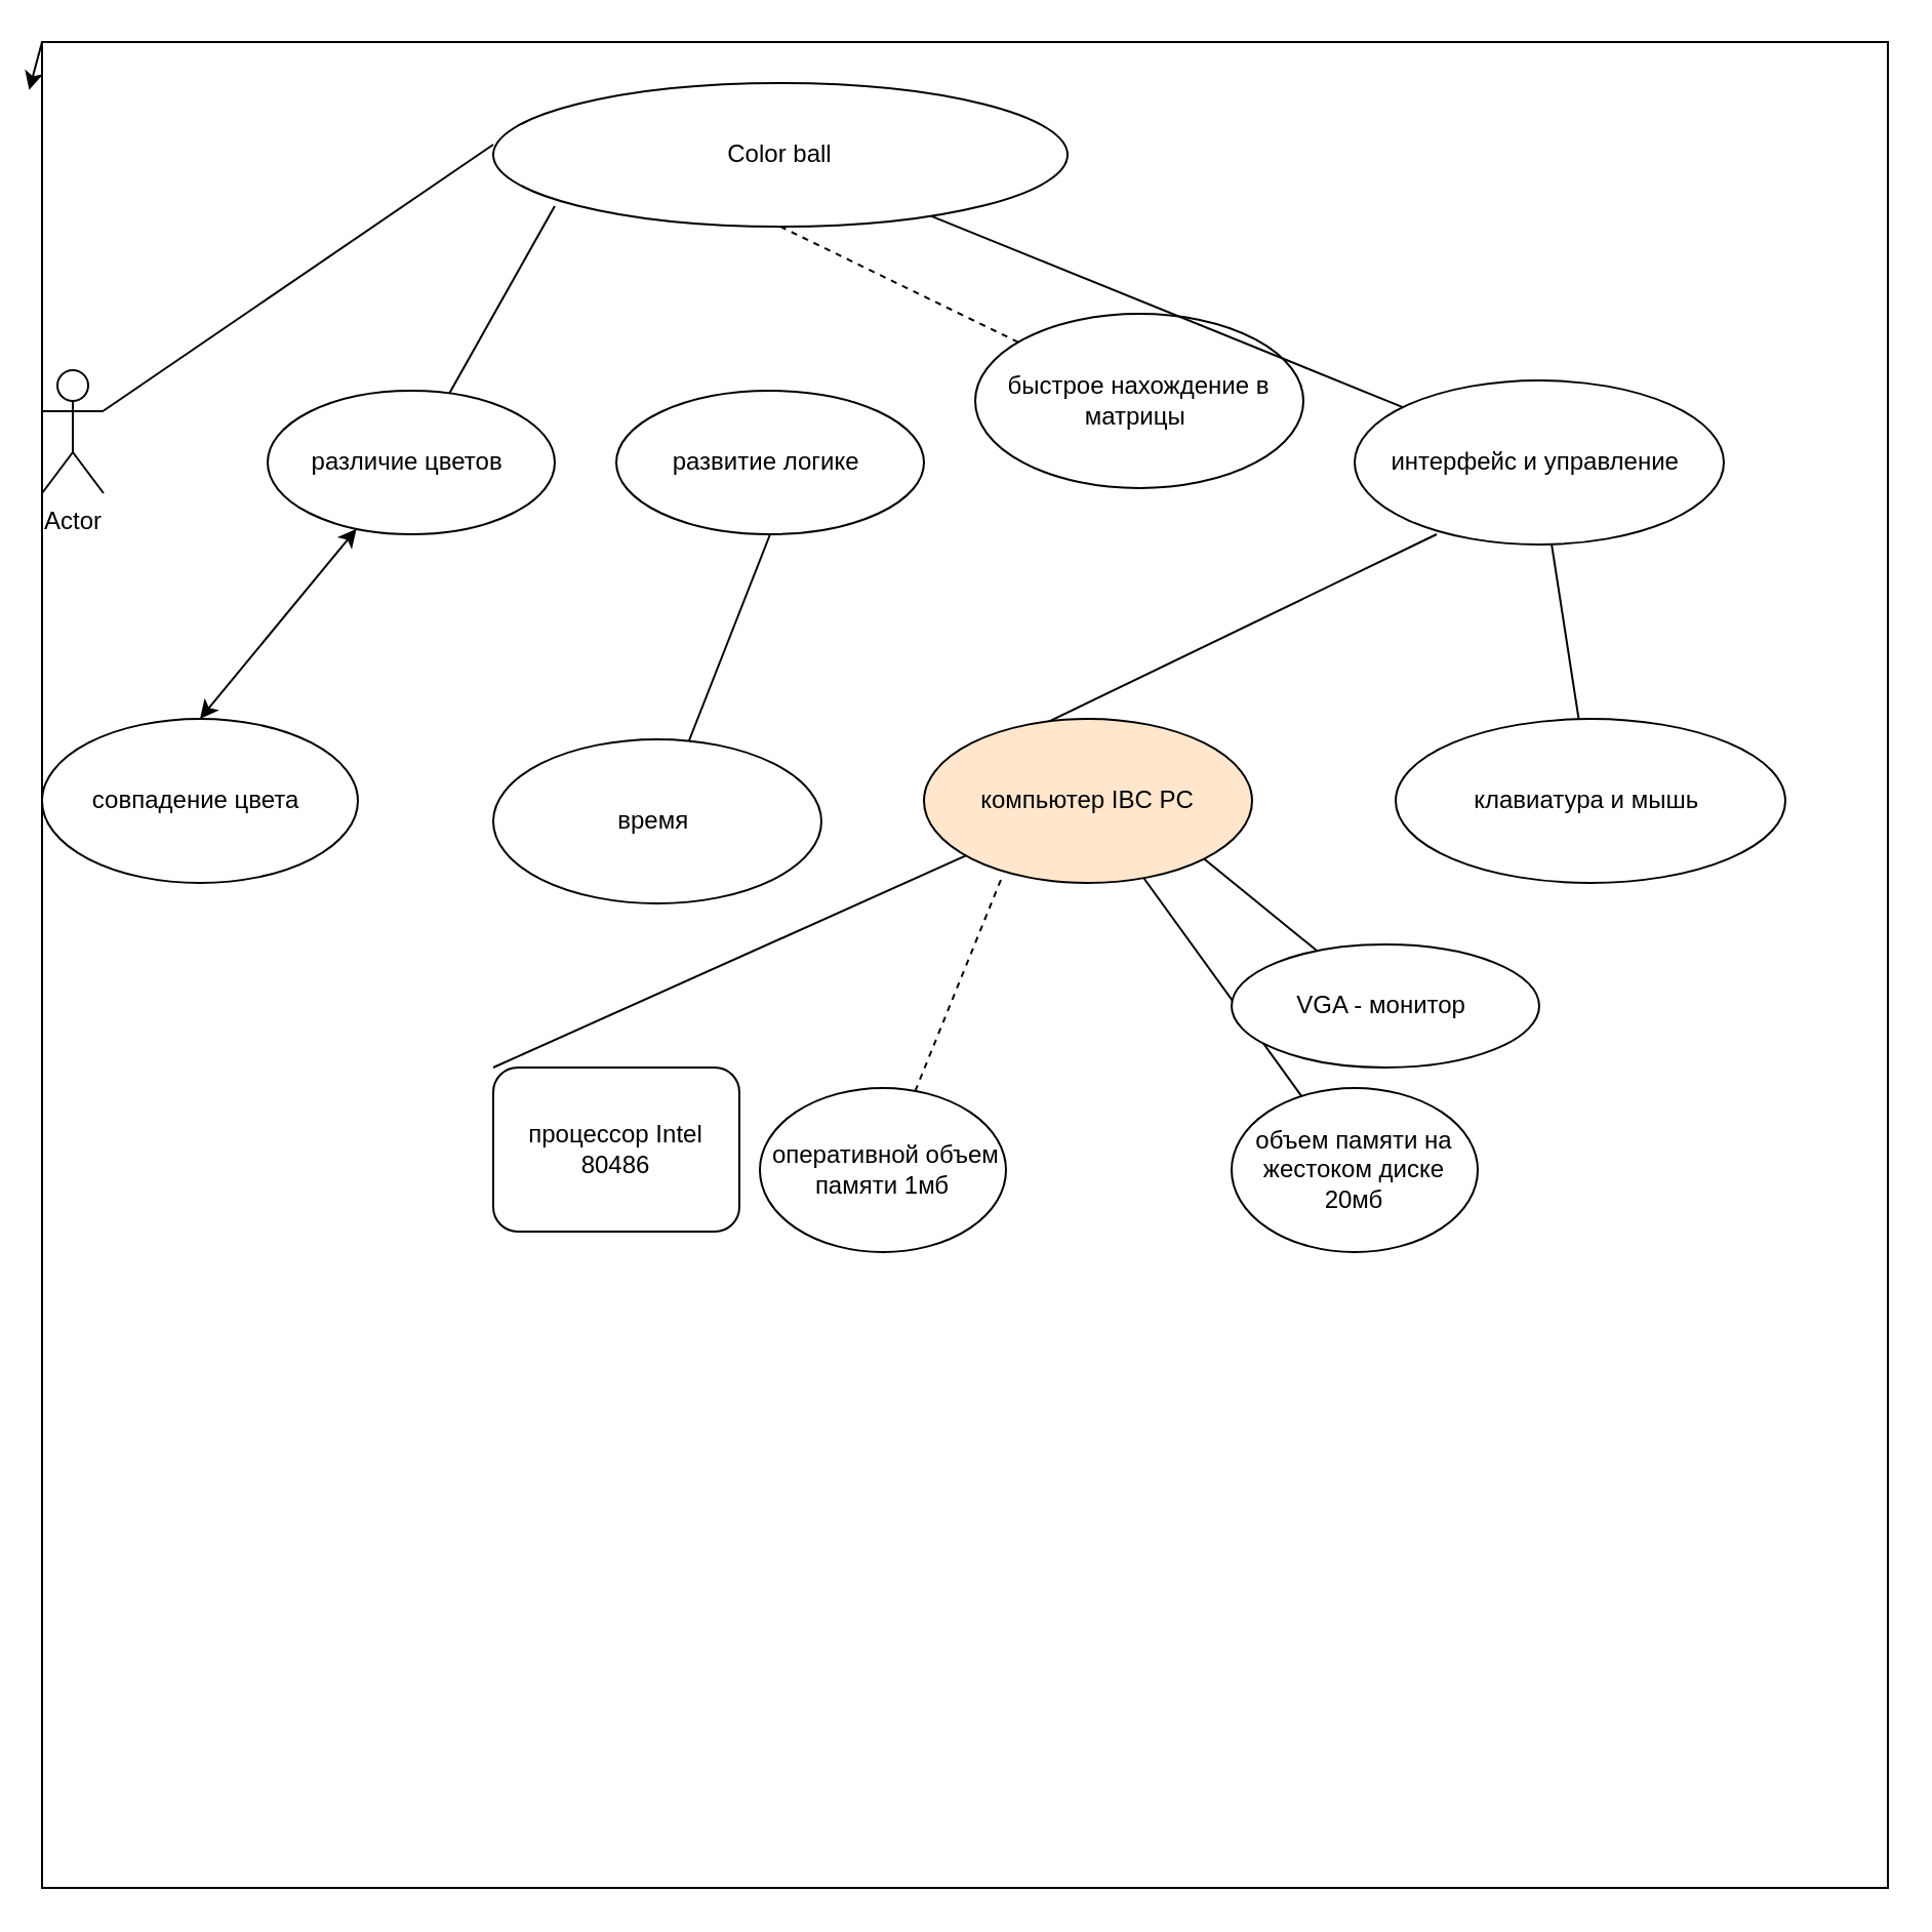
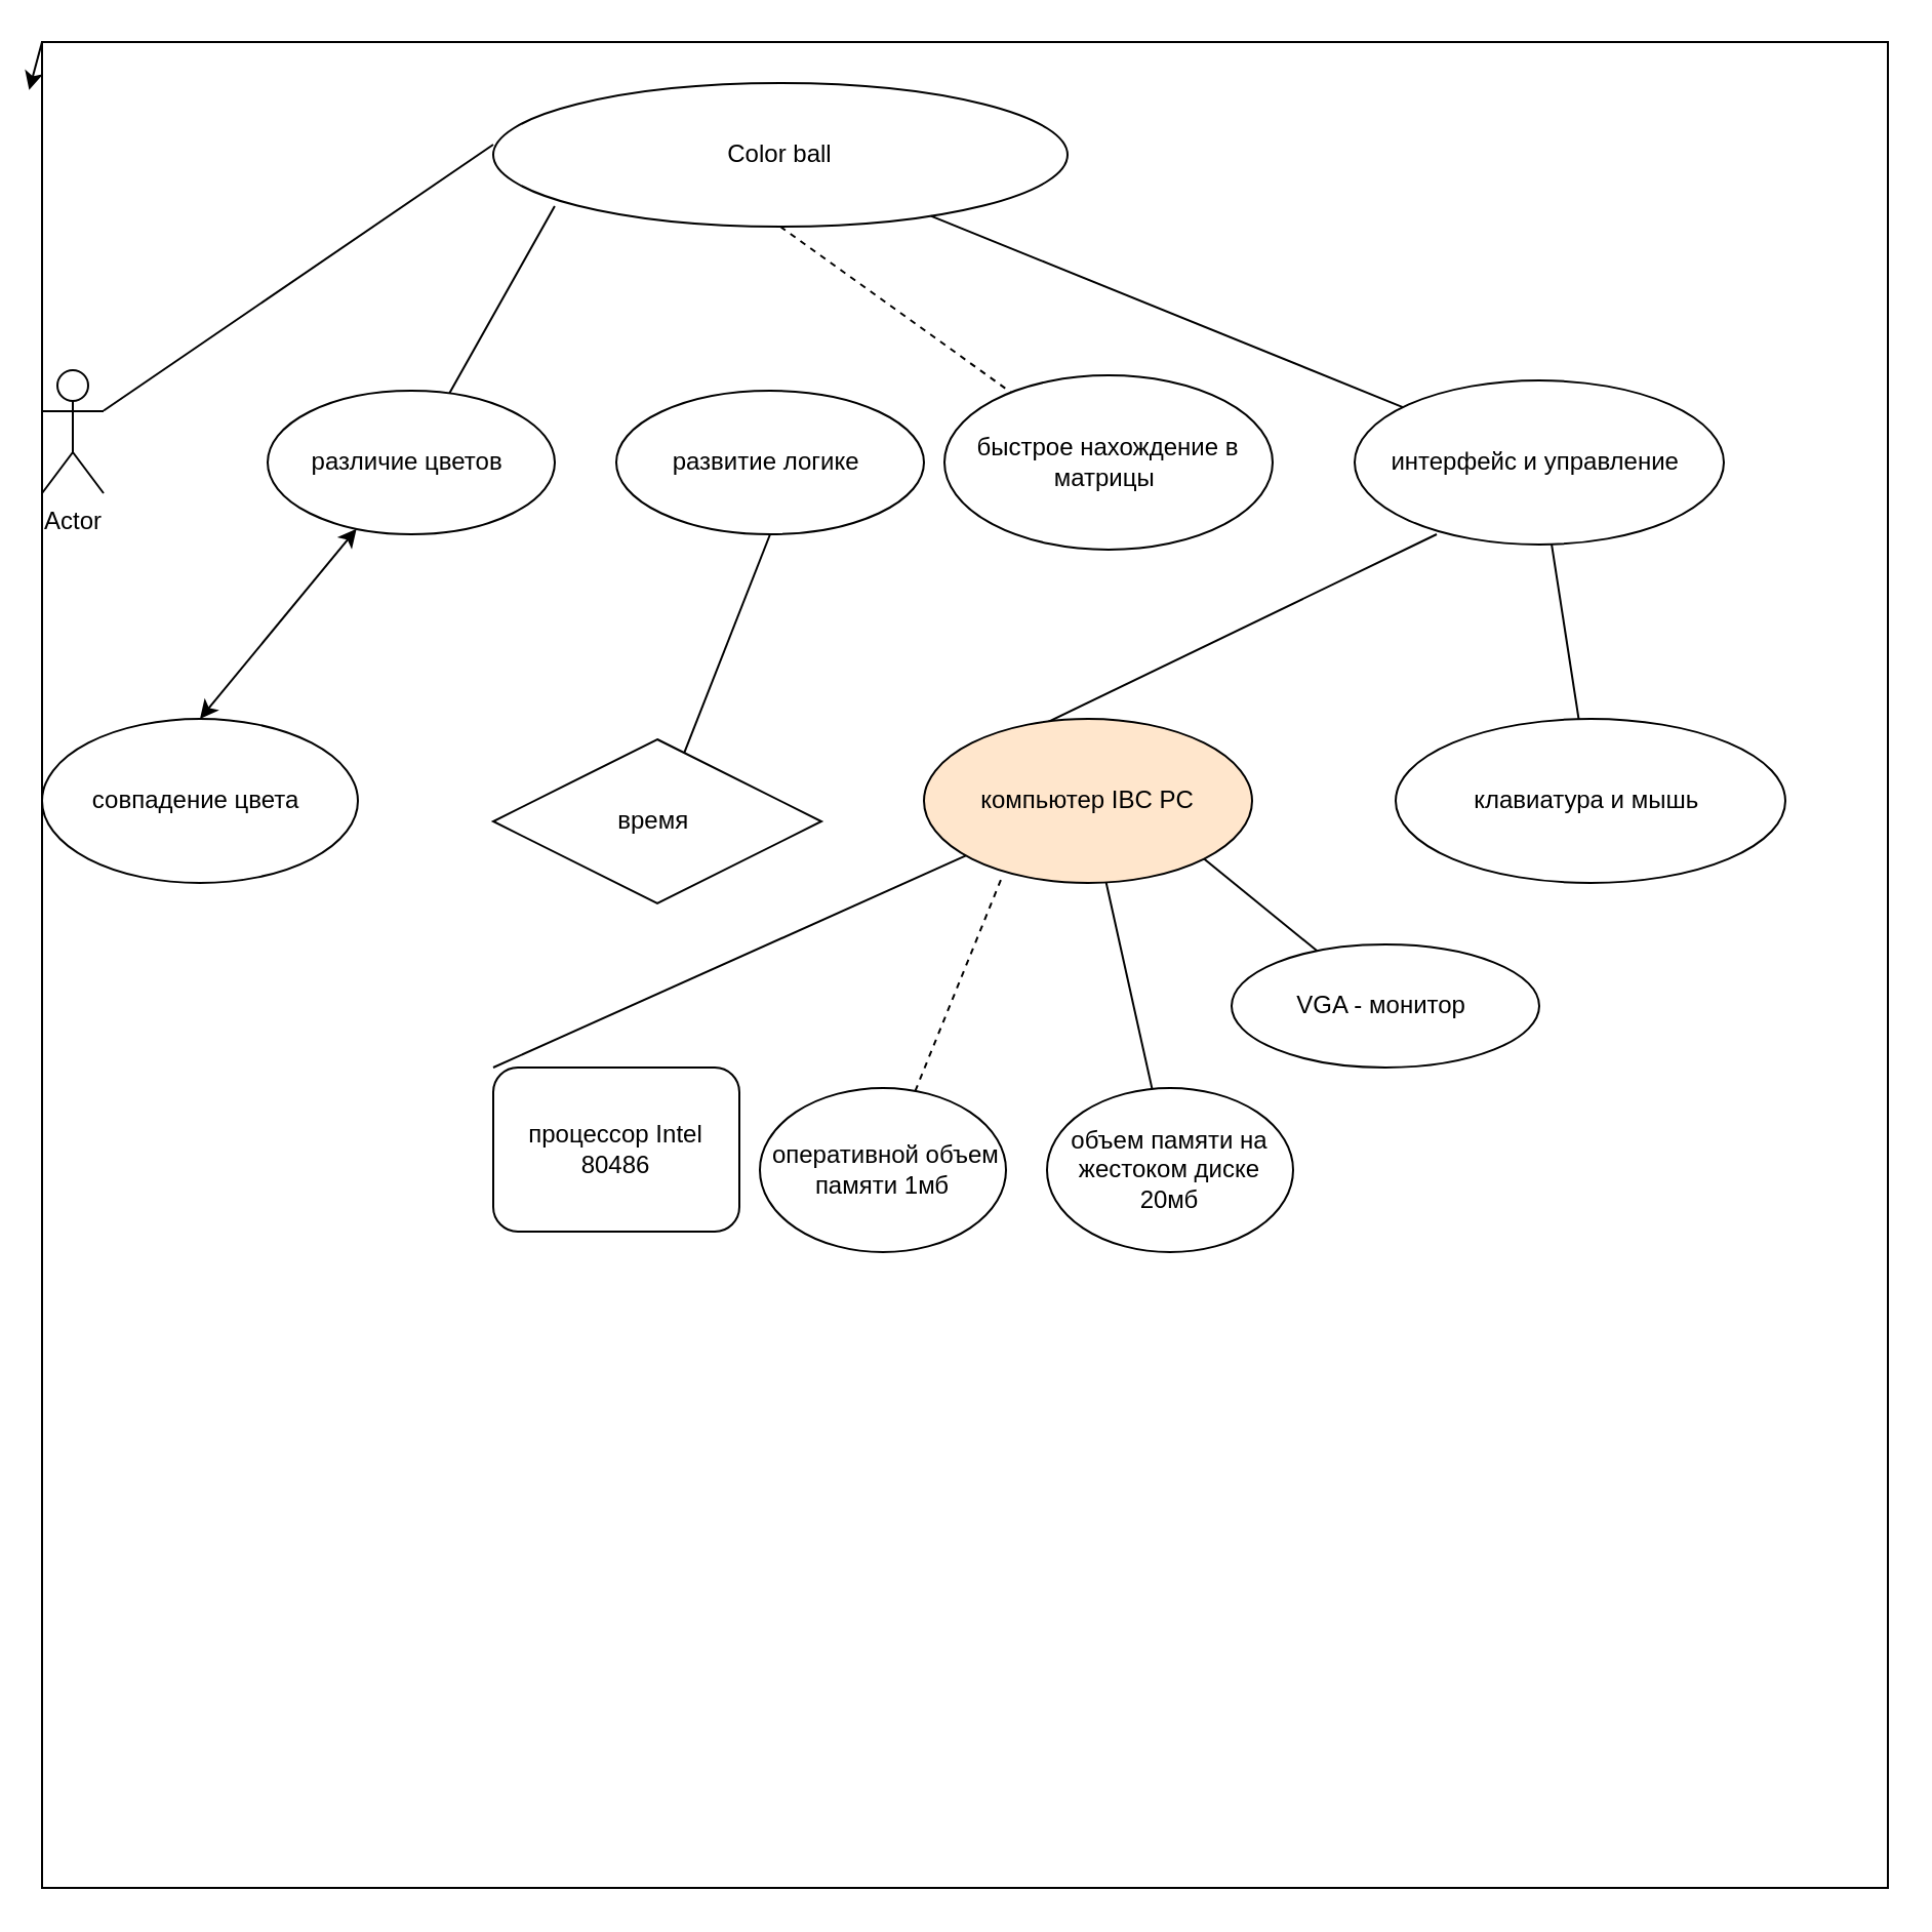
  <mxCell id="0" />
  <mxCell id="1" parent="0" />
  <mxCell id="2" value="" style="whiteSpace=wrap;html=1;aspect=fixed;" vertex="1" parent="1"><mxGeometry x="20" y="20" width="900" height="900" as="geometry" /></mxCell>
  <mxCell id="3" value="Actor" style="shape=umlActor;verticalLabelPosition=bottom;labelBackgroundColor=#ffffff;verticalAlign=top;html=1;outlineConnect=0;" vertex="1" parent="1"><mxGeometry x="20" y="180" width="30" height="60" as="geometry" /></mxCell>
  <mxCell id="4" value="Color ball" style="ellipse;whiteSpace=wrap;html=1;" vertex="1" parent="1"><mxGeometry x="240" y="40" width="280" height="70" as="geometry" /></mxCell>
  <mxCell id="5" style="edgeStyle=none;rounded=0;orthogonalLoop=1;jettySize=auto;html=1;exitX=0;exitY=0;exitDx=0;exitDy=0;entryX=-0.007;entryY=0.026;entryDx=0;entryDy=0;entryPerimeter=0;startArrow=none;startFill=0;" edge="1" parent="1" source="2" target="2"><mxGeometry relative="1" as="geometry" /></mxCell>
  <mxCell id="6" value="" style="endArrow=none;html=1;exitX=0.107;exitY=0.857;exitDx=0;exitDy=0;exitPerimeter=0;" edge="1" parent="1" source="4" target="7"><mxGeometry width="50" height="50" relative="1" as="geometry"><mxPoint x="470" y="260" as="sourcePoint" /><mxPoint x="530" y="210" as="targetPoint" /></mxGeometry></mxCell>
  <mxCell id="7" value="различие цветов&amp;nbsp;" style="ellipse;whiteSpace=wrap;html=1;" vertex="1" parent="1"><mxGeometry x="130" y="190" width="140" height="70" as="geometry" /></mxCell>
  <mxCell id="8" value="развитие логике&amp;nbsp;" style="ellipse;whiteSpace=wrap;html=1;" vertex="1" parent="1"><mxGeometry x="300" y="190" width="150" height="70" as="geometry" /></mxCell>
- <mxCell id="9" value="быстрое нахождение в матрицы&amp;nbsp;" style="ellipse;whiteSpace=wrap;html=1;" vertex="1" parent="1"><mxGeometry x="475" y="152.5" width="160" height="85" as="geometry" /></mxCell>
+ <mxCell id="9" value="быстрое нахождение в матрицы&amp;nbsp;" style="ellipse;whiteSpace=wrap;html=1;" vertex="1" parent="1"><mxGeometry x="460" y="182.5" width="160" height="85" as="geometry" /></mxCell>
  <mxCell id="10" value="" style="endArrow=none;html=1;exitX=0.5;exitY=1;exitDx=0;exitDy=0;dashed=1;" edge="1" parent="1" source="4" target="9"><mxGeometry width="50" height="50" relative="1" as="geometry"><mxPoint x="600" y="240" as="sourcePoint" /><mxPoint x="650" y="190" as="targetPoint" /></mxGeometry></mxCell>
  <mxCell id="11" value="совпадение цвета&amp;nbsp;" style="ellipse;whiteSpace=wrap;html=1;" vertex="1" parent="1"><mxGeometry x="20" y="350" width="154" height="80" as="geometry" /></mxCell>
  <mxCell id="12" value="" style="endArrow=classic;startArrow=classic;html=1;exitX=0.5;exitY=0;exitDx=0;exitDy=0;" edge="1" parent="1" source="11" target="7"><mxGeometry width="50" height="50" relative="1" as="geometry"><mxPoint x="270" y="370" as="sourcePoint" /><mxPoint x="320" y="320" as="targetPoint" /></mxGeometry></mxCell>
- <mxCell id="13" value="время&amp;nbsp;" style="ellipse;whiteSpace=wrap;html=1;" vertex="1" parent="1"><mxGeometry x="240" y="360" width="160" height="80" as="geometry" /></mxCell>
+ <mxCell id="13" value="время&amp;nbsp;" style="rhombus;whiteSpace=wrap;html=1;" vertex="1" parent="1"><mxGeometry x="240" y="360" width="160" height="80" as="geometry" /></mxCell>
  <mxCell id="14" value="" style="endArrow=none;html=1;entryX=0.5;entryY=1;entryDx=0;entryDy=0;" edge="1" parent="1" source="13" target="8"><mxGeometry width="50" height="50" relative="1" as="geometry"><mxPoint x="460" y="350" as="sourcePoint" /><mxPoint x="510" y="300" as="targetPoint" /></mxGeometry></mxCell>
  <mxCell id="15" value="" style="endArrow=none;html=1;" edge="1" parent="1" source="3"><mxGeometry width="50" height="50" relative="1" as="geometry"><mxPoint x="190" y="120" as="sourcePoint" /><mxPoint x="240" y="70" as="targetPoint" /></mxGeometry></mxCell>
  <mxCell id="16" value="интерфейс и управление&amp;nbsp;" style="ellipse;whiteSpace=wrap;html=1;" vertex="1" parent="1"><mxGeometry x="660" y="185" width="180" height="80" as="geometry" /></mxCell>
  <mxCell id="17" value="" style="endArrow=none;html=1;" edge="1" parent="1" source="4" target="16"><mxGeometry width="50" height="50" relative="1" as="geometry"><mxPoint x="520" y="130" as="sourcePoint" /><mxPoint x="570" y="80" as="targetPoint" /></mxGeometry></mxCell>
  <mxCell id="18" value="" style="endArrow=none;html=1;exitX=0.358;exitY=0.038;exitDx=0;exitDy=0;exitPerimeter=0;" edge="1" parent="1" source="19"><mxGeometry width="50" height="50" relative="1" as="geometry"><mxPoint x="650" y="310" as="sourcePoint" /><mxPoint x="700" y="260" as="targetPoint" /></mxGeometry></mxCell>
  <mxCell id="19" value="компьютер IBC PC" style="ellipse;whiteSpace=wrap;html=1;fillColor=#ffe6cc;" vertex="1" parent="1"><mxGeometry x="450" y="350" width="160" height="80" as="geometry" /></mxCell>
  <mxCell id="20" value="" style="endArrow=none;html=1;exitX=0;exitY=0;exitDx=0;exitDy=0;" edge="1" parent="1" source="21" target="19"><mxGeometry width="50" height="50" relative="1" as="geometry"><mxPoint x="480" y="510" as="sourcePoint" /><mxPoint x="530" y="460" as="targetPoint" /></mxGeometry></mxCell>
  <mxCell id="21" value="процессор Intel 80486" style="whiteSpace=wrap;html=1;rounded=1;" vertex="1" parent="1"><mxGeometry x="240" y="520" width="120" height="80" as="geometry" /></mxCell>
  <mxCell id="22" value="&amp;nbsp;оперативной объем памяти 1мб" style="ellipse;whiteSpace=wrap;html=1;" vertex="1" parent="1"><mxGeometry x="370" y="530" width="120" height="80" as="geometry" /></mxCell>
  <mxCell id="23" value="" style="endArrow=none;dashed=1;html=1;entryX=0.238;entryY=0.963;entryDx=0;entryDy=0;entryPerimeter=0;" edge="1" parent="1" source="22" target="19"><mxGeometry width="50" height="50" relative="1" as="geometry"><mxPoint x="520" y="470" as="sourcePoint" /><mxPoint x="570" y="420" as="targetPoint" /></mxGeometry></mxCell>
- <mxCell id="24" value="объем памяти на жестоком диске 20мб" style="ellipse;whiteSpace=wrap;html=1;" vertex="1" parent="1"><mxGeometry x="600" y="530" width="120" height="80" as="geometry" /></mxCell>
+ <mxCell id="24" value="объем памяти на жестоком диске 20мб" style="ellipse;whiteSpace=wrap;html=1;" vertex="1" parent="1"><mxGeometry x="510" y="530" width="120" height="80" as="geometry" /></mxCell>
  <mxCell id="25" value="" style="endArrow=none;html=1;" edge="1" parent="1" source="24" target="19"><mxGeometry width="50" height="50" relative="1" as="geometry"><mxPoint x="540" y="480" as="sourcePoint" /><mxPoint x="590" y="430" as="targetPoint" /></mxGeometry></mxCell>
  <mxCell id="26" value="" style="endArrow=none;html=1;" edge="1" parent="1" source="27" target="16"><mxGeometry width="50" height="50" relative="1" as="geometry"><mxPoint x="750" y="320" as="sourcePoint" /><mxPoint x="800" y="270" as="targetPoint" /></mxGeometry></mxCell>
  <mxCell id="27" value="клавиатура и мышь&amp;nbsp;" style="ellipse;whiteSpace=wrap;html=1;" vertex="1" parent="1"><mxGeometry x="680" y="350" width="190" height="80" as="geometry" /></mxCell>
  <mxCell id="28" value="" style="endArrow=none;html=1;entryX=1;entryY=1;entryDx=0;entryDy=0;" edge="1" parent="1" source="29" target="19"><mxGeometry width="50" height="50" relative="1" as="geometry"><mxPoint x="580" y="460" as="sourcePoint" /><mxPoint x="630" y="410" as="targetPoint" /></mxGeometry></mxCell>
  <mxCell id="29" value="VGA - монитор&amp;nbsp;" style="ellipse;whiteSpace=wrap;html=1;" vertex="1" parent="1"><mxGeometry x="600" y="460" width="150" height="60" as="geometry" /></mxCell>
